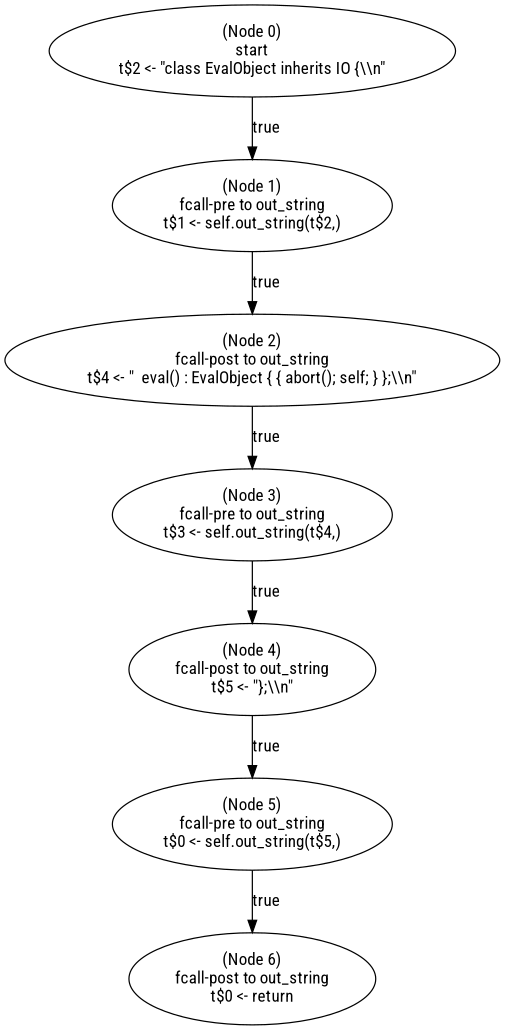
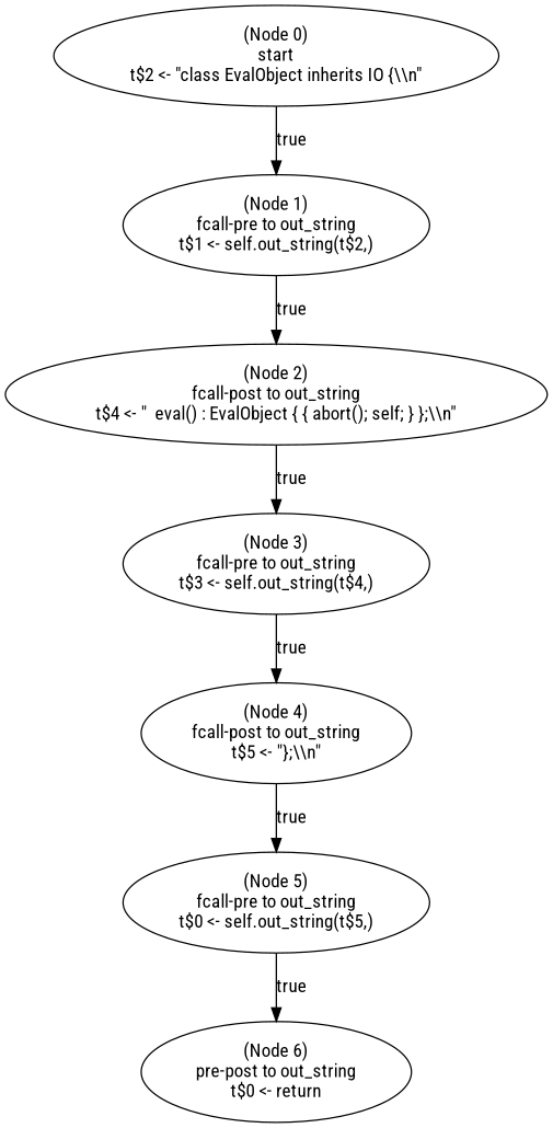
  digraph {
    fontname="Roboto Condensed"
    node [fontname="Roboto Condensed"]
    edge [fontname="Roboto Condensed"]
    n1 [label="(Node 0)\nstart\nt$2 <- \"class EvalObject inherits IO {\\\\n\"\n"]
    n2 [label="(Node 1)\nfcall-pre to out_string\nt$1 <- self.out_string(t$2,)\n"]
    n3 [label="(Node 2)\nfcall-post to out_string\nt$4 <- \"  eval() : EvalObject { { abort(); self; } };\\\\n\"\n"]
    n4 [label="(Node 3)\nfcall-pre to out_string\nt$3 <- self.out_string(t$4,)\n"]
    n5 [label="(Node 4)\nfcall-post to out_string\nt$5 <- \"};\\\\n\"\n"]
    n6 [label="(Node 5)\nfcall-pre to out_string\nt$0 <- self.out_string(t$5,)\n"]
-   n7 [label="(Node 6)\nfcall-post to out_string\nt$0 <- return\n"]
+   n7 [label="(Node 6)\npre-post to out_string\nt$0 <- return\n"]
    n1 -> n2 [label=true]
    n2 -> n3 [label=true]
    n3 -> n4 [label=true]
    n4 -> n5 [label=true]
    n5 -> n6 [label=true]
    n6 -> n7 [label=true]
  }
